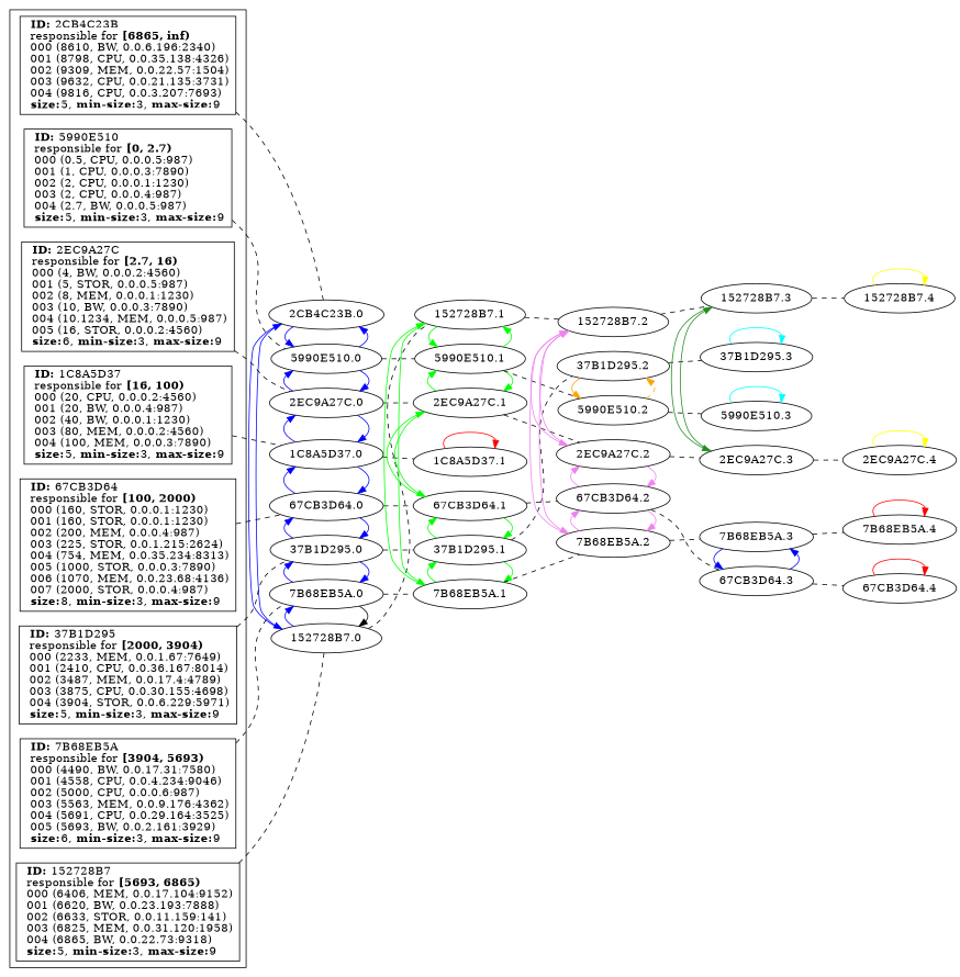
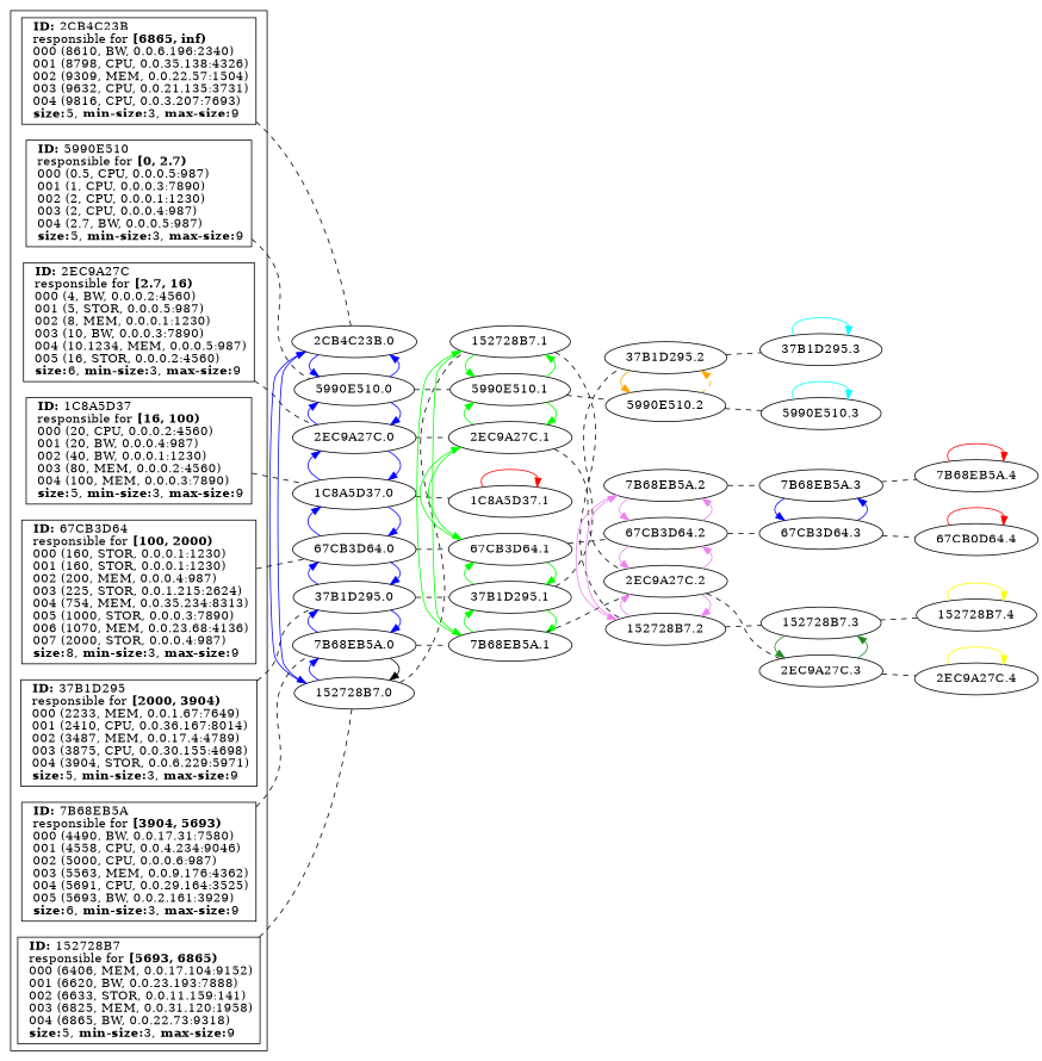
  strict digraph {
    rankdir=LR
    edge [dir=forward style=solid]
    "5990E510.0"
    "2EC9A27C.0"
    "2CB4C23B.0"
    "1C8A5D37.0"
    "67CB3D64.0"
    "37B1D295.0"
    "7B68EB5A.0"
    "152728B7.0"
    n9 [label=< 				<B>ID:</B> 5990E510<BR ALIGN="LEFT"/> 				responsible for <B>[0, 2.7)</B><BR ALIGN="LEFT"/> 				000 (0.5, CPU, 0.0.0.5:987)<BR ALIGN="LEFT"/> 				001 (1, CPU, 0.0.0.3:7890)<BR ALIGN="LEFT"/> 				002 (2, CPU, 0.0.0.1:1230)<BR ALIGN="LEFT"/> 				003 (2, CPU, 0.0.0.4:987)<BR ALIGN="LEFT"/> 				004 (2.7, BW, 0.0.0.5:987)<BR ALIGN="LEFT"/> 			<B>size:</B>5, <B>min-size:</B>3, <B>max-size:</B>9<BR ALIGN="LEFT"/>			> shape=box]
    n10 [label=< 				<B>ID:</B> 2EC9A27C<BR ALIGN="LEFT"/> 				responsible for <B>[2.7, 16)</B><BR ALIGN="LEFT"/> 				000 (4, BW, 0.0.0.2:4560)<BR ALIGN="LEFT"/> 				001 (5, STOR, 0.0.0.5:987)<BR ALIGN="LEFT"/> 				002 (8, MEM, 0.0.0.1:1230)<BR ALIGN="LEFT"/> 				003 (10, BW, 0.0.0.3:7890)<BR ALIGN="LEFT"/> 				004 (10.1234, MEM, 0.0.0.5:987)<BR ALIGN="LEFT"/> 				005 (16, STOR, 0.0.0.2:4560)<BR ALIGN="LEFT"/> 			<B>size:</B>6, <B>min-size:</B>3, <B>max-size:</B>9<BR ALIGN="LEFT"/>			> shape=box]
    n11 [label=< 				<B>ID:</B> 1C8A5D37<BR ALIGN="LEFT"/> 				responsible for <B>[16, 100)</B><BR ALIGN="LEFT"/> 				000 (20, CPU, 0.0.0.2:4560)<BR ALIGN="LEFT"/> 				001 (20, BW, 0.0.0.4:987)<BR ALIGN="LEFT"/> 				002 (40, BW, 0.0.0.1:1230)<BR ALIGN="LEFT"/> 				003 (80, MEM, 0.0.0.2:4560)<BR ALIGN="LEFT"/> 				004 (100, MEM, 0.0.0.3:7890)<BR ALIGN="LEFT"/> 			<B>size:</B>5, <B>min-size:</B>3, <B>max-size:</B>9<BR ALIGN="LEFT"/>			> shape=box]
    n12 [label=< 				<B>ID:</B> 67CB3D64<BR ALIGN="LEFT"/> 				responsible for <B>[100, 2000)</B><BR ALIGN="LEFT"/> 				000 (160, STOR, 0.0.0.1:1230)<BR ALIGN="LEFT"/> 				001 (160, STOR, 0.0.0.1:1230)<BR ALIGN="LEFT"/> 				002 (200, MEM, 0.0.0.4:987)<BR ALIGN="LEFT"/> 				003 (225, STOR, 0.0.1.215:2624)<BR ALIGN="LEFT"/> 				004 (754, MEM, 0.0.35.234:8313)<BR ALIGN="LEFT"/> 				005 (1000, STOR, 0.0.0.3:7890)<BR ALIGN="LEFT"/> 				006 (1070, MEM, 0.0.23.68:4136)<BR ALIGN="LEFT"/> 				007 (2000, STOR, 0.0.0.4:987)<BR ALIGN="LEFT"/> 			<B>size:</B>8, <B>min-size:</B>3, <B>max-size:</B>9<BR ALIGN="LEFT"/>			> shape=box]
    n13 [label=< 				<B>ID:</B> 37B1D295<BR ALIGN="LEFT"/> 				responsible for <B>[2000, 3904)</B><BR ALIGN="LEFT"/> 				000 (2233, MEM, 0.0.1.67:7649)<BR ALIGN="LEFT"/> 				001 (2410, CPU, 0.0.36.167:8014)<BR ALIGN="LEFT"/> 				002 (3487, MEM, 0.0.17.4:4789)<BR ALIGN="LEFT"/> 				003 (3875, CPU, 0.0.30.155:4698)<BR ALIGN="LEFT"/> 				004 (3904, STOR, 0.0.6.229:5971)<BR ALIGN="LEFT"/> 			<B>size:</B>5, <B>min-size:</B>3, <B>max-size:</B>9<BR ALIGN="LEFT"/>			> shape=box]
    n14 [label=< 				<B>ID:</B> 7B68EB5A<BR ALIGN="LEFT"/> 				responsible for <B>[3904, 5693)</B><BR ALIGN="LEFT"/> 				000 (4490, BW, 0.0.17.31:7580)<BR ALIGN="LEFT"/> 				001 (4558, CPU, 0.0.4.234:9046)<BR ALIGN="LEFT"/> 				002 (5000, CPU, 0.0.0.6:987)<BR ALIGN="LEFT"/> 				003 (5563, MEM, 0.0.9.176:4362)<BR ALIGN="LEFT"/> 				004 (5691, CPU, 0.0.29.164:3525)<BR ALIGN="LEFT"/> 				005 (5693, BW, 0.0.2.161:3929)<BR ALIGN="LEFT"/> 			<B>size:</B>6, <B>min-size:</B>3, <B>max-size:</B>9<BR ALIGN="LEFT"/>			> shape=box]
    n15 [label=< 				<B>ID:</B> 152728B7<BR ALIGN="LEFT"/> 				responsible for <B>[5693, 6865)</B><BR ALIGN="LEFT"/> 				000 (6406, MEM, 0.0.17.104:9152)<BR ALIGN="LEFT"/> 				001 (6620, BW, 0.0.23.193:7888)<BR ALIGN="LEFT"/> 				002 (6633, STOR, 0.0.11.159:141)<BR ALIGN="LEFT"/> 				003 (6825, MEM, 0.0.31.120:1958)<BR ALIGN="LEFT"/> 				004 (6865, BW, 0.0.22.73:9318)<BR ALIGN="LEFT"/> 			<B>size:</B>5, <B>min-size:</B>3, <B>max-size:</B>9<BR ALIGN="LEFT"/>			> shape=box]
    n16 [label=< 				<B>ID:</B> 2CB4C23B<BR ALIGN="LEFT"/> 				responsible for <B>[6865, inf)</B><BR ALIGN="LEFT"/> 				000 (8610, BW, 0.0.6.196:2340)<BR ALIGN="LEFT"/> 				001 (8798, CPU, 0.0.35.138:4326)<BR ALIGN="LEFT"/> 				002 (9309, MEM, 0.0.22.57:1504)<BR ALIGN="LEFT"/> 				003 (9632, CPU, 0.0.21.135:3731)<BR ALIGN="LEFT"/> 				004 (9816, CPU, 0.0.3.207:7693)<BR ALIGN="LEFT"/> 			<B>size:</B>5, <B>min-size:</B>3, <B>max-size:</B>9<BR ALIGN="LEFT"/>			> shape=box]
    "1C8A5D37.1"
    "5990E510.1"
    "2EC9A27C.1"
    "152728B7.1"
    "67CB3D64.1"
    "37B1D295.1"
    "7B68EB5A.1"
    "5990E510.2"
    "37B1D295.2"
    "5990E510.3"
    "37B1D295.3"
    "2EC9A27C.2"
    "67CB3D64.2"
    "152728B7.2"
    "7B68EB5A.2"
    "2EC9A27C.3"
    "152728B7.3"
    "2EC9A27C.4"
    "152728B7.4"
    "67CB3D64.3"
    "7B68EB5A.3"
-   "67CB3D64.4"
+   "67CB3D64.4" [label="67CB0D64.4"]
    "7B68EB5A.4"
    subgraph sub_1 {
      label="Level 0"
      rank=same
      "5990E510.0"
      "2EC9A27C.0"
      "2CB4C23B.0"
      "1C8A5D37.0"
      "67CB3D64.0"
      "37B1D295.0"
      "7B68EB5A.0"
      "152728B7.0"
    }
    subgraph cluster_2 {
      rank=same
      n9
      n10
      n11
      n12
      n13
      n14
      n15
      n16
    }
    subgraph sub_3 {
      label="Level 1 (0)"
      rank=same
      "1C8A5D37.1"
    }
    subgraph sub_4 {
      label="Level 1 (1)"
      rank=same
      "5990E510.1"
      "2EC9A27C.1"
      "152728B7.1"
      "67CB3D64.1"
      "37B1D295.1"
      "7B68EB5A.1"
    }
    subgraph sub_5 {
      label="Level 2 (10)"
      rank=same
      "5990E510.2"
      "37B1D295.2"
    }
    subgraph sub_6 {
      label="Level 3 (100)"
      rank=same
      "5990E510.3"
      "37B1D295.3"
    }
    subgraph sub_7 {
      label="Level 2 (11)"
      rank=same
      "2EC9A27C.2"
      "67CB3D64.2"
      "152728B7.2"
      "7B68EB5A.2"
    }
    subgraph sub_8 {
      label="Level 3 (110)"
      rank=same
      "2EC9A27C.3"
      "152728B7.3"
    }
    subgraph sub_9 {
      label="Level 4 (1101)"
      rank=same
      "2EC9A27C.4"
      "152728B7.4"
    }
    subgraph sub_10 {
      label="Level 3 (111)"
      rank=same
      "67CB3D64.3"
      "7B68EB5A.3"
    }
    subgraph sub_11 {
      label="Level 4 (1111)"
      rank=same
      "67CB3D64.4"
      "7B68EB5A.4"
    }
    "5990E510.0" -> "2EC9A27C.0" [color=blue]
    "5990E510.0" -> "2CB4C23B.0" [color=blue]
    "5990E510.0" -> "5990E510.1" [dir=none style=dashed]
    "2EC9A27C.0" -> "5990E510.0" [color=blue]
    "2EC9A27C.0" -> "1C8A5D37.0" [color=blue]
    "2EC9A27C.0" -> "2EC9A27C.1" [dir=none style=dashed]
    "2CB4C23B.0" -> "5990E510.0" [color=blue]
    "2CB4C23B.0" -> "152728B7.0" [color=blue]
    "1C8A5D37.0" -> "2EC9A27C.0" [color=blue]
    "1C8A5D37.0" -> "67CB3D64.0" [color=blue]
    "1C8A5D37.0" -> "1C8A5D37.1" [dir=none style=dashed]
    "67CB3D64.0" -> "1C8A5D37.0" [color=blue]
    "67CB3D64.0" -> "37B1D295.0" [color=blue]
    "67CB3D64.0" -> "67CB3D64.1" [dir=none style=dashed]
    "37B1D295.0" -> "67CB3D64.0" [color=blue]
    "37B1D295.0" -> "7B68EB5A.0" [color=blue]
    "37B1D295.0" -> "37B1D295.1" [dir=none style=dashed]
    "7B68EB5A.0" -> "37B1D295.0" [color=blue]
    "7B68EB5A.0" -> "152728B7.0" [color=black]
    "7B68EB5A.0" -> "7B68EB5A.1" [dir=none style=dashed]
    "152728B7.0" -> "2CB4C23B.0" [color=blue]
    "152728B7.0" -> "7B68EB5A.0" [color=blue]
    "152728B7.0" -> "152728B7.1" [dir=none style=dashed]
    n9 -> "5990E510.0" [dir=none style=dashed]
    n10 -> "2EC9A27C.0" [dir=none style=dashed]
    n11 -> "1C8A5D37.0" [dir=none style=dashed]
    n12 -> "67CB3D64.0" [dir=none style=dashed]
    n13 -> "37B1D295.0" [dir=none style=dashed]
    n14 -> "7B68EB5A.0" [dir=none style=dashed]
    n15 -> "152728B7.0" [dir=none style=dashed]
    n16 -> "2CB4C23B.0" [dir=none style=dashed]
    "1C8A5D37.1" -> "1C8A5D37.1" [color=red]
    "5990E510.1" -> "2EC9A27C.1" [color=green]
    "5990E510.1" -> "152728B7.1" [color=green]
    "5990E510.1" -> "5990E510.2" [dir=none style=dashed]
    "2EC9A27C.1" -> "5990E510.1" [color=green]
    "2EC9A27C.1" -> "67CB3D64.1" [color=green]
    "2EC9A27C.1" -> "2EC9A27C.2" [dir=none style=dashed]
    "152728B7.1" -> "5990E510.1" [color=green]
    "152728B7.1" -> "7B68EB5A.1" [color=green]
    "152728B7.1" -> "152728B7.2" [dir=none style=dashed]
    "67CB3D64.1" -> "2EC9A27C.1" [color=green]
    "67CB3D64.1" -> "37B1D295.1" [color=green]
    "67CB3D64.1" -> "67CB3D64.2" [dir=none style=dashed]
    "37B1D295.1" -> "67CB3D64.1" [color=green]
    "37B1D295.1" -> "7B68EB5A.1" [color=green]
    "37B1D295.1" -> "37B1D295.2" [dir=none style=dashed]
    "7B68EB5A.1" -> "152728B7.1" [color=green]
    "7B68EB5A.1" -> "37B1D295.1" [color=green]
-   "7B68EB5A.1" -> "7B68EB5A.2" [dir=none style=dashed]
+   "7B68EB5A.1" -> "2EC9A27C.2" [dir=none style=dashed]
    "5990E510.2" -> "37B1D295.2" [color=orange style=dashed]
    "5990E510.2" -> "5990E510.3" [dir=none style=dashed]
    "37B1D295.2" -> "5990E510.2" [color=orange]
    "37B1D295.2" -> "37B1D295.3" [dir=none style=dashed]
    "5990E510.3" -> "5990E510.3" [color=cyan]
    "37B1D295.3" -> "37B1D295.3" [color=cyan]
    "2EC9A27C.2" -> "67CB3D64.2" [color=violet]
    "2EC9A27C.2" -> "152728B7.2" [color=violet]
    "2EC9A27C.2" -> "2EC9A27C.3" [dir=none style=dashed]
    "67CB3D64.2" -> "2EC9A27C.2" [color=violet]
    "67CB3D64.2" -> "7B68EB5A.2" [color=violet]
    "67CB3D64.2" -> "67CB3D64.3" [dir=none style=dashed]
    "152728B7.2" -> "2EC9A27C.2" [color=violet]
    "152728B7.2" -> "7B68EB5A.2" [color=violet]
    "152728B7.2" -> "152728B7.3" [dir=none style=dashed]
    "7B68EB5A.2" -> "67CB3D64.2" [color=violet]
    "7B68EB5A.2" -> "152728B7.2" [color=violet]
    "7B68EB5A.2" -> "7B68EB5A.3" [dir=none style=dashed]
    "2EC9A27C.3" -> "152728B7.3" [color=forestgreen]
    "2EC9A27C.3" -> "2EC9A27C.4" [dir=none style=dashed]
    "152728B7.3" -> "2EC9A27C.3" [color=forestgreen]
    "152728B7.3" -> "152728B7.4" [dir=none style=dashed]
    "2EC9A27C.4" -> "2EC9A27C.4" [color=yellow]
    "152728B7.4" -> "152728B7.4" [color=yellow]
    "67CB3D64.3" -> "7B68EB5A.3" [color=blue]
    "67CB3D64.3" -> "67CB3D64.4" [dir=none style=dashed]
    "7B68EB5A.3" -> "67CB3D64.3" [color=blue]
    "7B68EB5A.3" -> "7B68EB5A.4" [dir=none style=dashed]
    "67CB3D64.4" -> "67CB3D64.4" [color=red]
    "7B68EB5A.4" -> "7B68EB5A.4" [color=red]
  }
